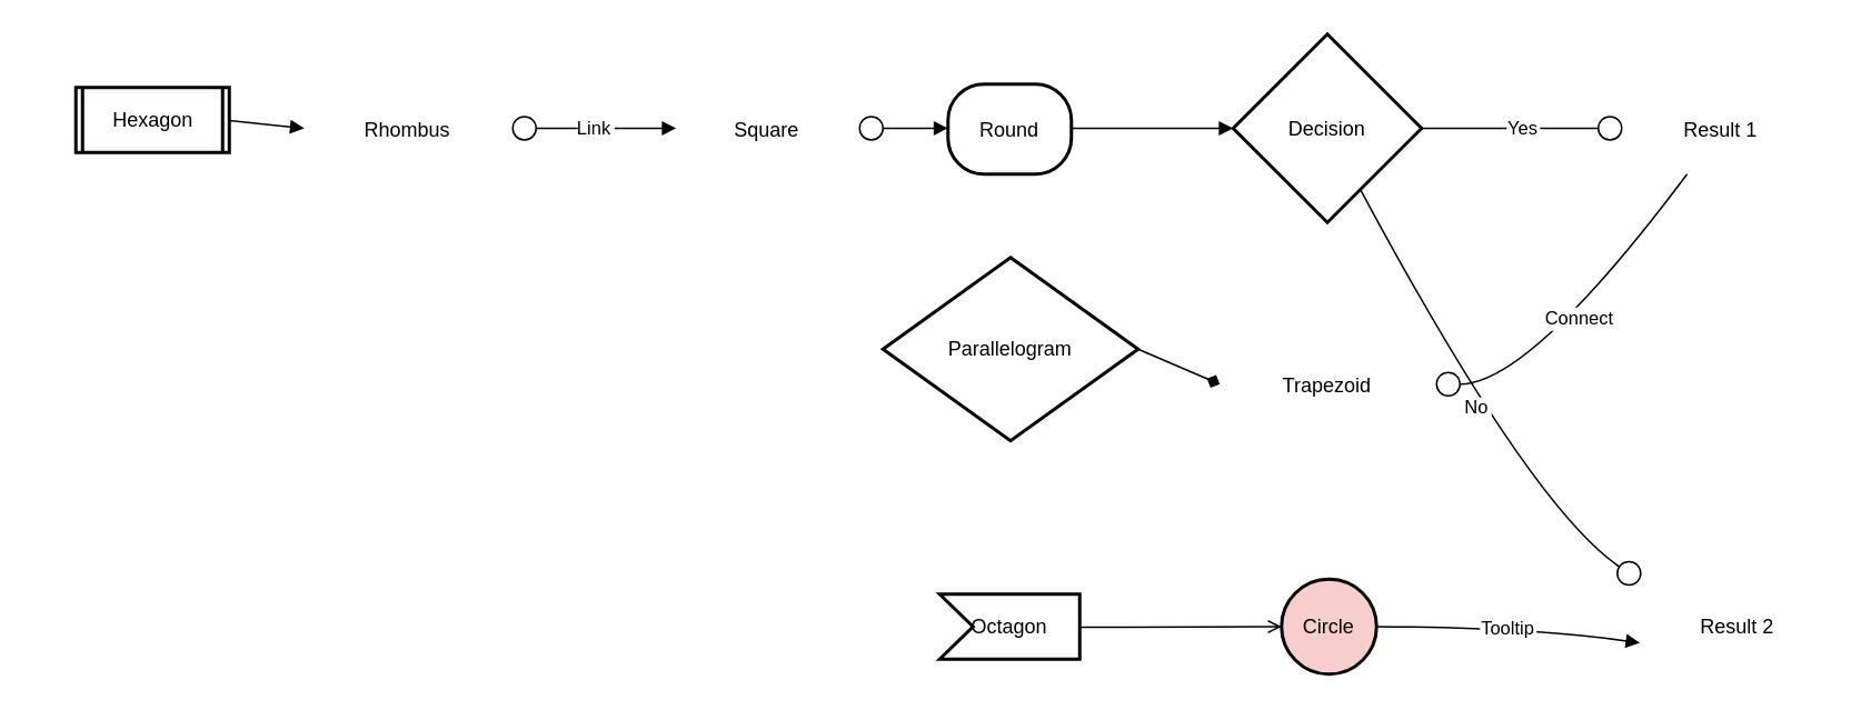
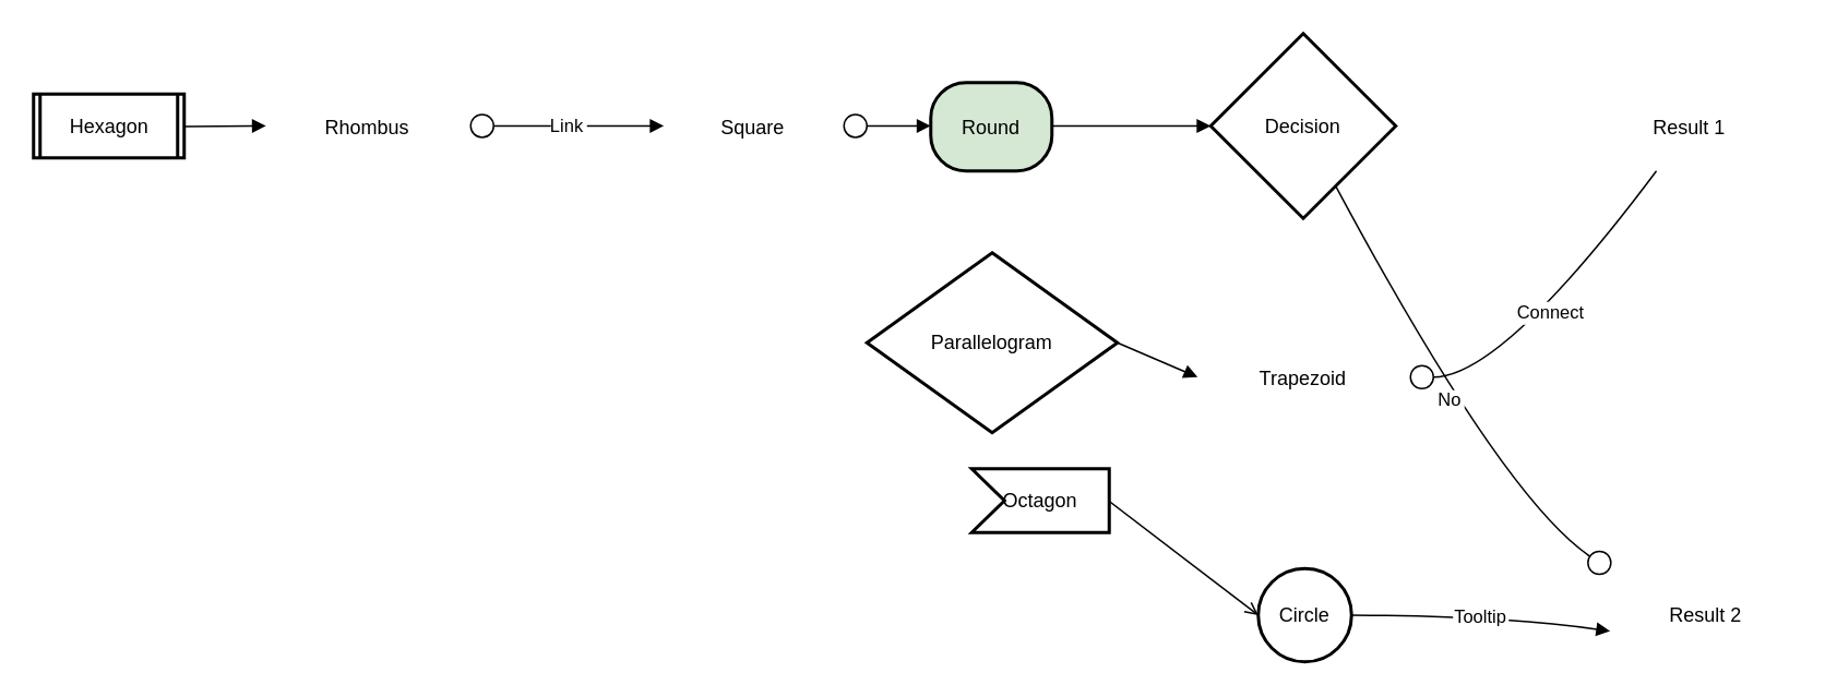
  <mxCell id="0" />
  <mxCell id="1" parent="0" />
  <mxCell id="2" value="Square" style="fillColor=none;strokeColor=none;" vertex="1" parent="1"><mxGeometry x="405" y="50" width="109" height="54" as="geometry" /></mxCell>
- <mxCell id="3" value="Round" style="rounded=1;arcSize=40;strokeWidth=2" vertex="1" parent="1"><mxGeometry x="568" y="50" width="74" height="54" as="geometry" /></mxCell>
+ <mxCell id="3" value="Round" style="rounded=1;arcSize=40;strokeWidth=2;fillColor=#d5e8d4;" vertex="1" parent="1"><mxGeometry x="568" y="50" width="74" height="54" as="geometry" /></mxCell>
  <mxCell id="4" value="Decision" style="rhombus;strokeWidth=2;whiteSpace=wrap;" vertex="1" parent="1"><mxGeometry x="739" y="20" width="113" height="113" as="geometry" /></mxCell>
  <mxCell id="5" value="Result 1" style="fillColor=none;strokeColor=none;" vertex="1" parent="1"><mxGeometry x="973" y="50" width="117" height="54" as="geometry" /></mxCell>
  <mxCell id="6" value="Result 2" style="fillColor=none;strokeColor=none;" vertex="1" parent="1"><mxGeometry x="983" y="348" width="117" height="54" as="geometry" /></mxCell>
- <mxCell id="7" value="Rhombus" style="fillColor=none;strokeColor=none;" vertex="1" parent="1"><mxGeometry x="182" y="50" width="124" height="54" as="geometry" /></mxCell>
+ <mxCell id="7" value="Rhombus" style="fillColor=none;strokeColor=none;" vertex="1" parent="1"><mxGeometry x="162" y="50" width="124" height="54" as="geometry" /></mxCell>
  <mxCell id="8" value="Trapezoid" style="fillColor=none;strokeColor=none;" vertex="1" parent="1"><mxGeometry x="731" y="203" width="129" height="54" as="geometry" /></mxCell>
- <mxCell id="9" value="Circle" style="ellipse;aspect=fixed;strokeWidth=2;whiteSpace=wrap;fillColor=#f8cecc;" vertex="1" parent="1"><mxGeometry x="768" y="347" width="57" height="57" as="geometry" /></mxCell>
- <mxCell id="10" value="Hexagon" style="strokeWidth=2;shape=process;whiteSpace=wrap;size=0.04;" vertex="1" parent="1"><mxGeometry x="45" y="52" width="92" height="39" as="geometry" /></mxCell>
+ <mxCell id="9" value="Circle" style="ellipse;aspect=fixed;strokeWidth=2;whiteSpace=wrap;" vertex="1" parent="1"><mxGeometry x="768" y="347" width="57" height="57" as="geometry" /></mxCell>
+ <mxCell id="10" value="Hexagon" style="strokeWidth=2;shape=process;whiteSpace=wrap;size=0.04;" vertex="1" parent="1"><mxGeometry x="20" y="57" width="92" height="39" as="geometry" /></mxCell>
  <mxCell id="11" value="Parallelogram" style="rhombus;strokeWidth=2;whiteSpace=wrap;" vertex="1" parent="1"><mxGeometry x="529" y="154" width="153" height="110" as="geometry" /></mxCell>
- <mxCell id="12" value="Octagon" style="shape=mxgraph.arrows2.arrow;dy=0;dx=0;notch=20;strokeWidth=2;whiteSpace=wrap;" vertex="1" parent="1"><mxGeometry x="563" y="356" width="84" height="39" as="geometry" /></mxCell>
+ <mxCell id="12" value="Octagon" style="shape=mxgraph.arrows2.arrow;dy=0;dx=0;notch=20;strokeWidth=2;whiteSpace=wrap;" vertex="1" parent="1"><mxGeometry x="593" y="286" width="84" height="39" as="geometry" /></mxCell>
  <mxCell id="13" value="" style="curved=1;startArrow=circle;startFill=0;endArrow=block;exitX=1;exitY=0.49;entryX=0;entryY=0.49;" edge="1" parent="1" source="2" target="3"><mxGeometry relative="1" as="geometry"><Array as="points" /></mxGeometry></mxCell>
  <mxCell id="14" value="" style="curved=1;startArrow=none;endArrow=block;exitX=1;exitY=0.49;entryX=0;entryY=0.5;" edge="1" parent="1" source="3" target="4"><mxGeometry relative="1" as="geometry"><Array as="points" /></mxGeometry></mxCell>
- <mxCell id="15" value="Yes" style="curved=1;startArrow=none;endArrow=circle;endFill=0;exitX=1.01;exitY=0.5;entryX=0;entryY=0.49;" edge="1" parent="1" source="4" target="5"><mxGeometry relative="1" as="geometry"><Array as="points" /></mxGeometry></mxCell>
  <mxCell id="16" value="No" style="curved=1;startArrow=none;endArrow=circle;endFill=0;exitX=0.77;exitY=1;entryX=0;entryY=0;" edge="1" parent="1" source="4" target="6"><mxGeometry relative="1" as="geometry"><Array as="points"><mxPoint x="917" y="303" /></Array></mxGeometry></mxCell>
  <mxCell id="17" value="Link" style="curved=1;startArrow=circle;startFill=0;endArrow=block;exitX=1;exitY=0.49;entryX=0;entryY=0.49;" edge="1" parent="1" source="7" target="2"><mxGeometry relative="1" as="geometry"><Array as="points" /></mxGeometry></mxCell>
  <mxCell id="18" value="Connect" style="curved=1;startArrow=circle;startFill=0;endArrow=none;exitX=1.01;exitY=0.5;entryX=0.33;entryY=0.99;" edge="1" parent="1" source="8" target="5"><mxGeometry relative="1" as="geometry"><Array as="points"><mxPoint x="917" y="230" /></Array></mxGeometry></mxCell>
  <mxCell id="19" value="Tooltip" style="curved=1;startArrow=none;endArrow=block;exitX=0.99;exitY=0.51;entryX=0;entryY=0.69;" edge="1" parent="1" source="9" target="6"><mxGeometry relative="1" as="geometry"><Array as="points"><mxPoint x="917" y="376" /></Array></mxGeometry></mxCell>
  <mxCell id="20" value="" style="curved=1;startArrow=none;endArrow=block;exitX=1;exitY=0.51;entryX=0;entryY=0.49;" edge="1" parent="1" source="10" target="7"><mxGeometry relative="1" as="geometry"><Array as="points" /></mxGeometry></mxCell>
- <mxCell id="21" value="" style="curved=1;startArrow=none;endArrow=diamond;exitX=1;exitY=0.5;entryX=0;entryY=0.5;" edge="1" parent="1" source="11" target="8"><mxGeometry relative="1" as="geometry"><Array as="points" /></mxGeometry></mxCell>
+ <mxCell id="21" value="" style="curved=1;startArrow=none;endArrow=block;exitX=1;exitY=0.5;entryX=0;entryY=0.5;" edge="1" parent="1" source="11" target="8"><mxGeometry relative="1" as="geometry"><Array as="points" /></mxGeometry></mxCell>
  <mxCell id="22" value="" style="curved=1;startArrow=none;endArrow=open;exitX=1;exitY=0.51;entryX=-0.01;entryY=0.51;" edge="1" parent="1" source="12" target="9"><mxGeometry relative="1" as="geometry"><Array as="points" /></mxGeometry></mxCell>
